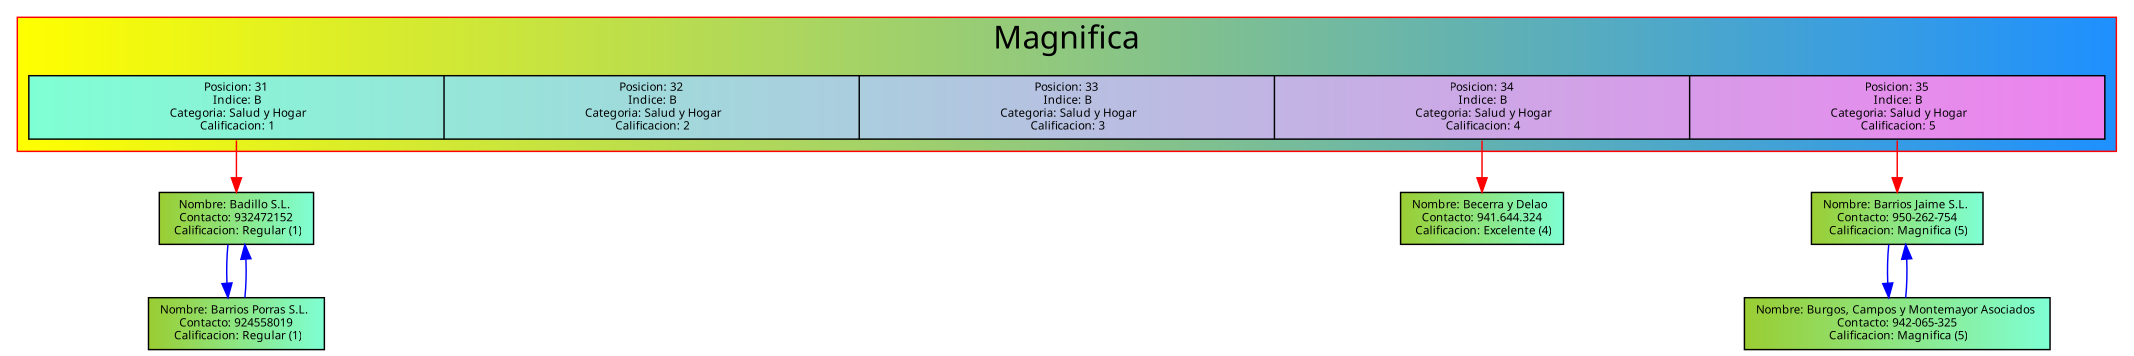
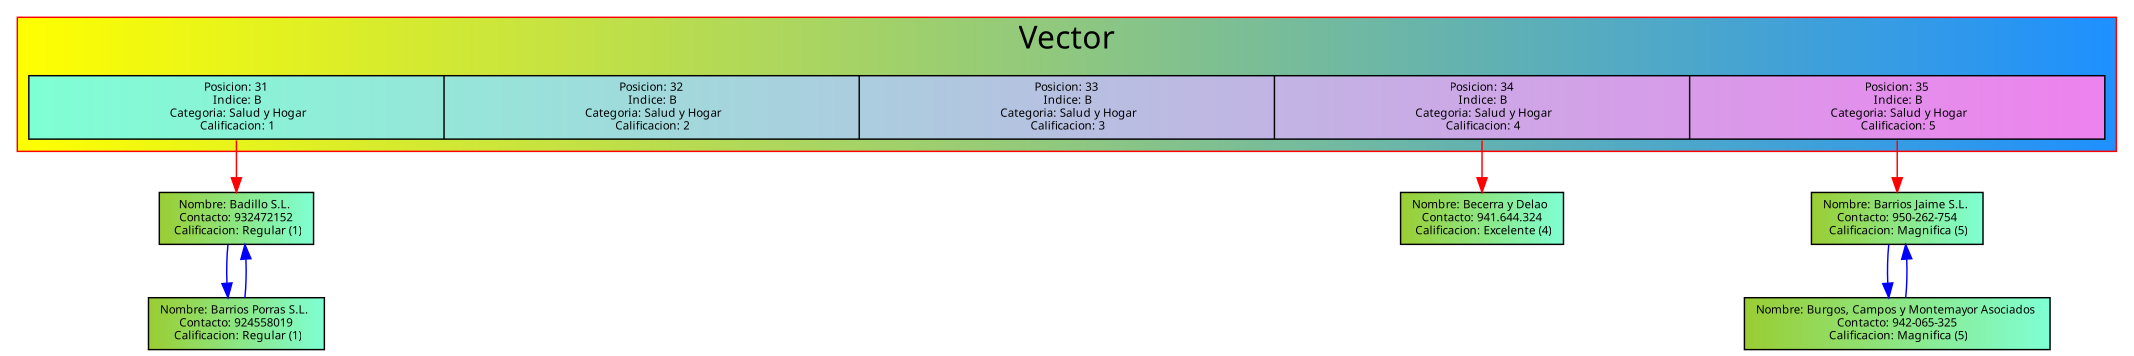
  digraph {
    color=red
    fontname=Verdana
    fontsize=22
    node [fillcolor="yellowgreen:aquamarine" fontname=Verdana fontsize=8 shape=record style=filled]
    edge [color=blue]
    n1 [fillcolor="aquamarine:violet" label="<30>Posicion: 31\n Indice: B\n Categoria: Salud y Hogar\n Calificacion: 1|<31>Posicion: 32\n Indice: B\n Categoria: Salud y Hogar\n Calificacion: 2|<32>Posicion: 33\n Indice: B\n Categoria: Salud y Hogar\n Calificacion: 3|<33>Posicion: 34\n Indice: B\n Categoria: Salud y Hogar\n Calificacion: 4|<34>Posicion: 35\n Indice: B\n Categoria: Salud y Hogar\n Calificacion: 5" width=20]
    n2 [label="Nombre: Badillo S.L. \n Contacto: 932472152 \n Calificacion: Regular (1)"]
    n3 [label="Nombre: Becerra y Delao \n Contacto: 941.644.324 \n Calificacion: Excelente (4)"]
    n4 [label="Nombre: Barrios Jaime S.L. \n Contacto: 950-262-754 \n Calificacion: Magnifica (5)"]
    n5 [label="Nombre: Barrios Porras S.L. \n Contacto: 924558019 \n Calificacion: Regular (1)"]
    n6 [label="Nombre: Burgos, Campos y Montemayor Asociados \n Contacto: 942-065-325 \n Calificacion: Magnifica (5)"]
    subgraph cluster_1 {
      bgcolor="yellow:dodgerblue"
-     label=Magnifica
+     label=Vector
      n1
    }
    n1 -> n2 [color=red tailport=30]
    n1 -> n3 [color=red tailport=33]
    n1 -> n4 [color=red tailport=34]
    n2 -> n5
    n4 -> n6
    n5 -> n2
    n6 -> n4
  }
